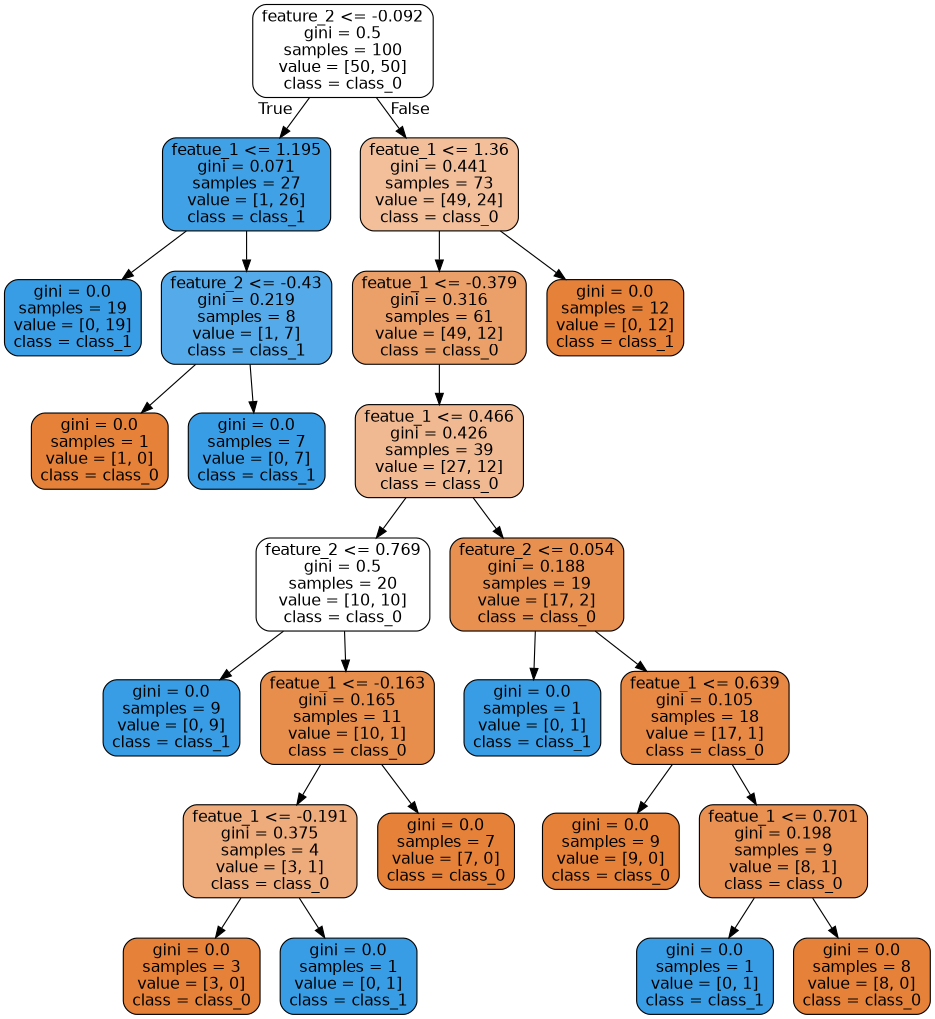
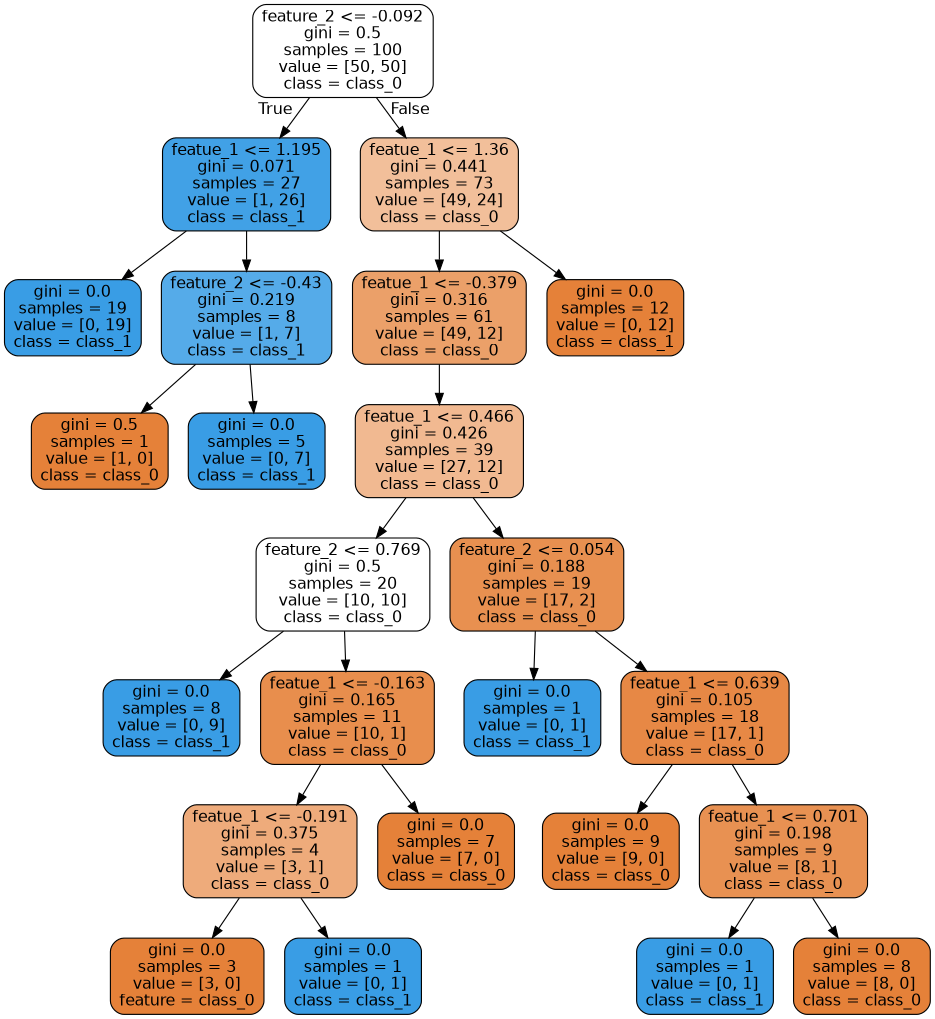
  digraph {
    node [color=black fillcolor="#399de5" fontname=helvetica shape=box style="filled, rounded"]
    edge [fontname=helvetica]
    n1 [fillcolor="#ffffff" label="feature_2 <= -0.092\ngini = 0.5\nsamples = 100\nvalue = [50, 50]\nclass = class_0"]
    n2 [fillcolor="#41a1e6" label="featue_1 <= 1.195\ngini = 0.071\nsamples = 27\nvalue = [1, 26]\nclass = class_1"]
    n3 [fillcolor="#f2bf9a" label="featue_1 <= 1.36\ngini = 0.441\nsamples = 73\nvalue = [49, 24]\nclass = class_0"]
    n4 [label="gini = 0.0\nsamples = 19\nvalue = [0, 19]\nclass = class_1"]
    n5 [fillcolor="#55abe9" label="feature_2 <= -0.43\ngini = 0.219\nsamples = 8\nvalue = [1, 7]\nclass = class_1"]
    n6 [fillcolor="#eba069" label="featue_1 <= -0.379\ngini = 0.316\nsamples = 61\nvalue = [49, 12]\nclass = class_0"]
    n7 [fillcolor="#e58139" label="gini = 0.0\nsamples = 12\nvalue = [0, 12]\nclass = class_1"]
-   n8 [fillcolor="#e58139" label="gini = 0.0\nsamples = 1\nvalue = [1, 0]\nclass = class_0"]
-   n9 [label="gini = 0.0\nsamples = 7\nvalue = [0, 7]\nclass = class_1"]
+   n8 [fillcolor="#e58139" label="gini = 0.5\nsamples = 1\nvalue = [1, 0]\nclass = class_0"]
+   n9 [label="gini = 0.0\nsamples = 5\nvalue = [0, 7]\nclass = class_1"]
    n10 [fillcolor="#f1b991" label="featue_1 <= 0.466\ngini = 0.426\nsamples = 39\nvalue = [27, 12]\nclass = class_0"]
    n11 [fillcolor="#ffffff" label="feature_2 <= 0.769\ngini = 0.5\nsamples = 20\nvalue = [10, 10]\nclass = class_0"]
    n12 [fillcolor="#e89050" label="feature_2 <= 0.054\ngini = 0.188\nsamples = 19\nvalue = [17, 2]\nclass = class_0"]
-   n13 [label="gini = 0.0\nsamples = 9\nvalue = [0, 9]\nclass = class_1"]
+   n13 [label="gini = 0.0\nsamples = 8\nvalue = [0, 9]\nclass = class_1"]
    n14 [fillcolor="#e88e4d" label="featue_1 <= -0.163\ngini = 0.165\nsamples = 11\nvalue = [10, 1]\nclass = class_0"]
    n15 [label="gini = 0.0\nsamples = 1\nvalue = [0, 1]\nclass = class_1"]
    n16 [fillcolor="#e78845" label="featue_1 <= 0.639\ngini = 0.105\nsamples = 18\nvalue = [17, 1]\nclass = class_0"]
    n17 [fillcolor="#eeab7b" label="featue_1 <= -0.191\ngini = 0.375\nsamples = 4\nvalue = [3, 1]\nclass = class_0"]
    n18 [fillcolor="#e58139" label="gini = 0.0\nsamples = 7\nvalue = [7, 0]\nclass = class_0"]
-   n19 [fillcolor="#e58139" label="gini = 0.0\nsamples = 3\nvalue = [3, 0]\nclass = class_0"]
+   n19 [fillcolor="#e58139" label="gini = 0.0\nsamples = 3\nvalue = [3, 0]\nfeature = class_0"]
    n20 [label="gini = 0.0\nsamples = 1\nvalue = [0, 1]\nclass = class_1"]
    n21 [fillcolor="#e58139" label="gini = 0.0\nsamples = 9\nvalue = [9, 0]\nclass = class_0"]
    n22 [fillcolor="#e89152" label="featue_1 <= 0.701\ngini = 0.198\nsamples = 9\nvalue = [8, 1]\nclass = class_0"]
    n23 [label="gini = 0.0\nsamples = 1\nvalue = [0, 1]\nclass = class_1"]
    n24 [fillcolor="#e58139" label="gini = 0.0\nsamples = 8\nvalue = [8, 0]\nclass = class_0"]
    n1 -> n2 [headlabel=True labelangle=45 labeldistance=2.5]
    n1 -> n3 [headlabel=False labelangle=-45 labeldistance=2.5]
    n2 -> n4
    n2 -> n5
    n3 -> n6
    n3 -> n7
    n5 -> n8
    n5 -> n9
    n6 -> n10
    n10 -> n11
    n10 -> n12
    n11 -> n13
    n11 -> n14
    n12 -> n15
    n12 -> n16
    n14 -> n17
    n14 -> n18
    n16 -> n21
    n16 -> n22
    n17 -> n19
    n17 -> n20
    n22 -> n23
    n22 -> n24
  }
